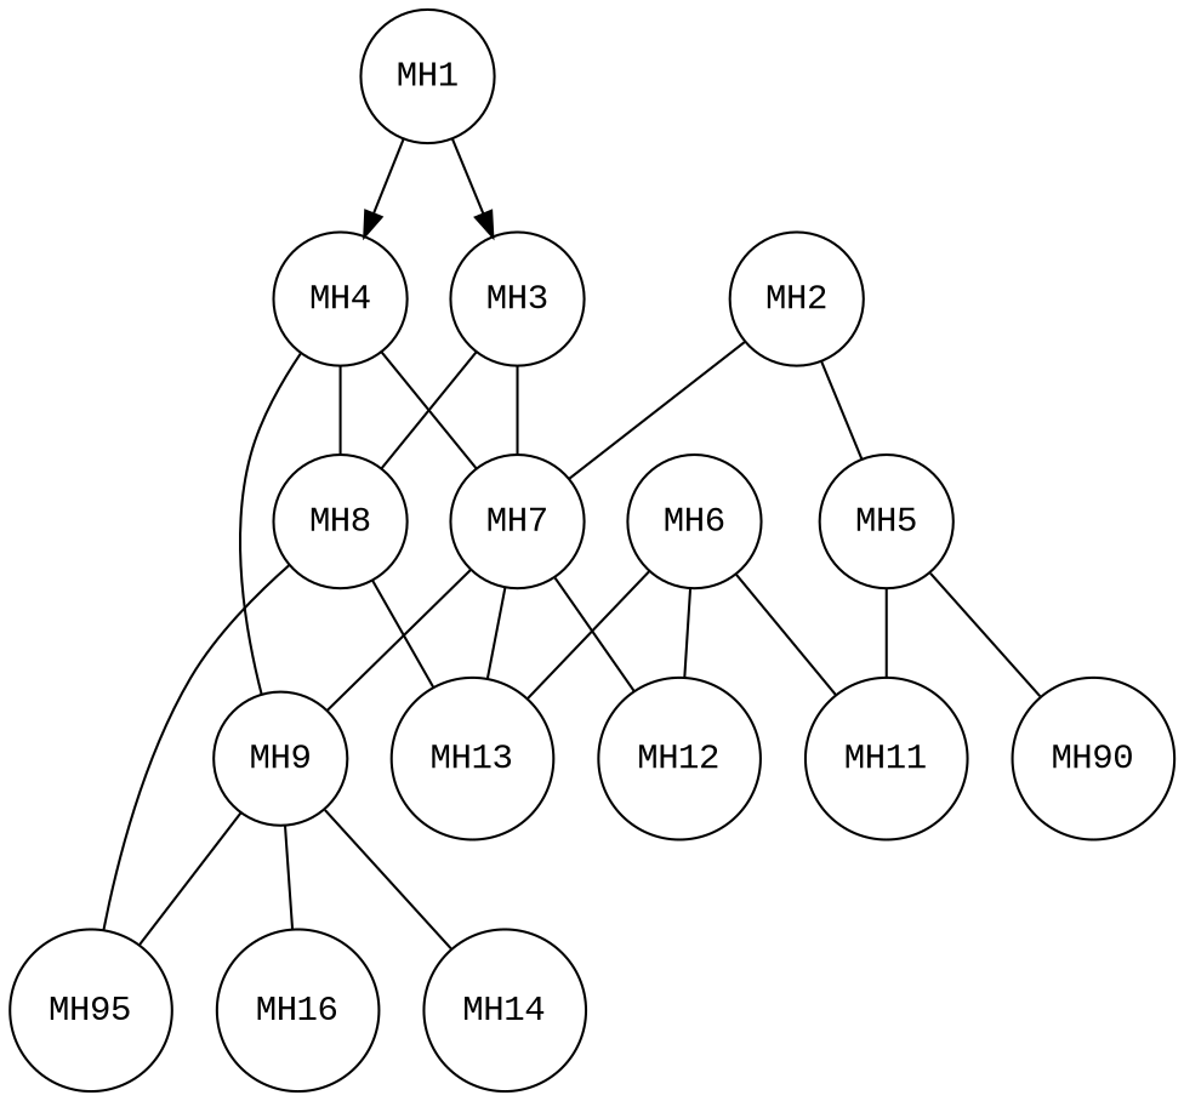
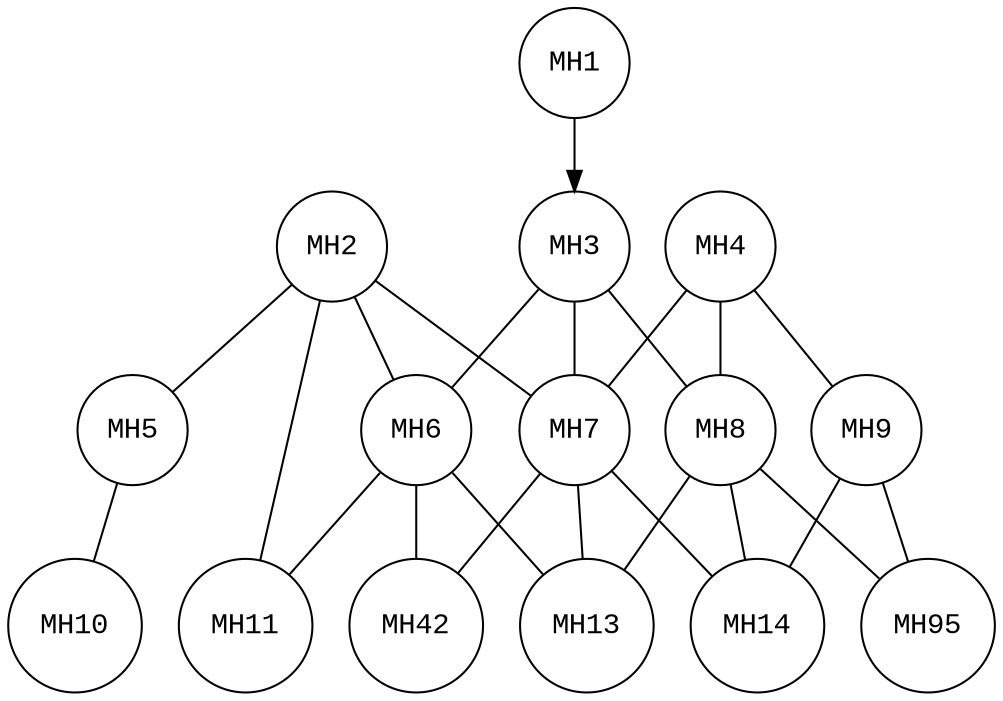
  digraph {
    fontname="Liberation Mono"
    node [color=black fontname="Liberation Mono" shape=circle]
    edge [fontname="Liberation Mono" dir=none]
    MH1
    MH3
    MH4
    MH2
    MH5
    MH6
    MH7
    MH8
    MH9
-   MH10 [label=MH90]
+   MH10
    MH11
-   MH12
+   MH12 [label=MH42]
    MH13
    MH14
    n15 [label=MH95]
-   MH16
    MH1 -> MH3 [dir=""]
-   MH1 -> MH4 [dir=""]
+   MH3 -> MH6
    MH3 -> MH7
    MH3 -> MH8
    MH4 -> MH7
    MH4 -> MH8
    MH4 -> MH9
    MH2 -> MH5
+   MH2 -> MH6
    MH2 -> MH7
    MH5 -> MH10
-   MH5 -> MH11
+   MH2 -> MH11
    MH6 -> MH11
    MH6 -> MH12
    MH6 -> MH13
    MH7 -> MH12
    MH7 -> MH13
-   MH7 -> MH9
+   MH7 -> MH14
    MH8 -> MH13
+   MH8 -> MH14
    MH8 -> n15
    MH9 -> MH14
    MH9 -> n15
-   MH9 -> MH16
  }
